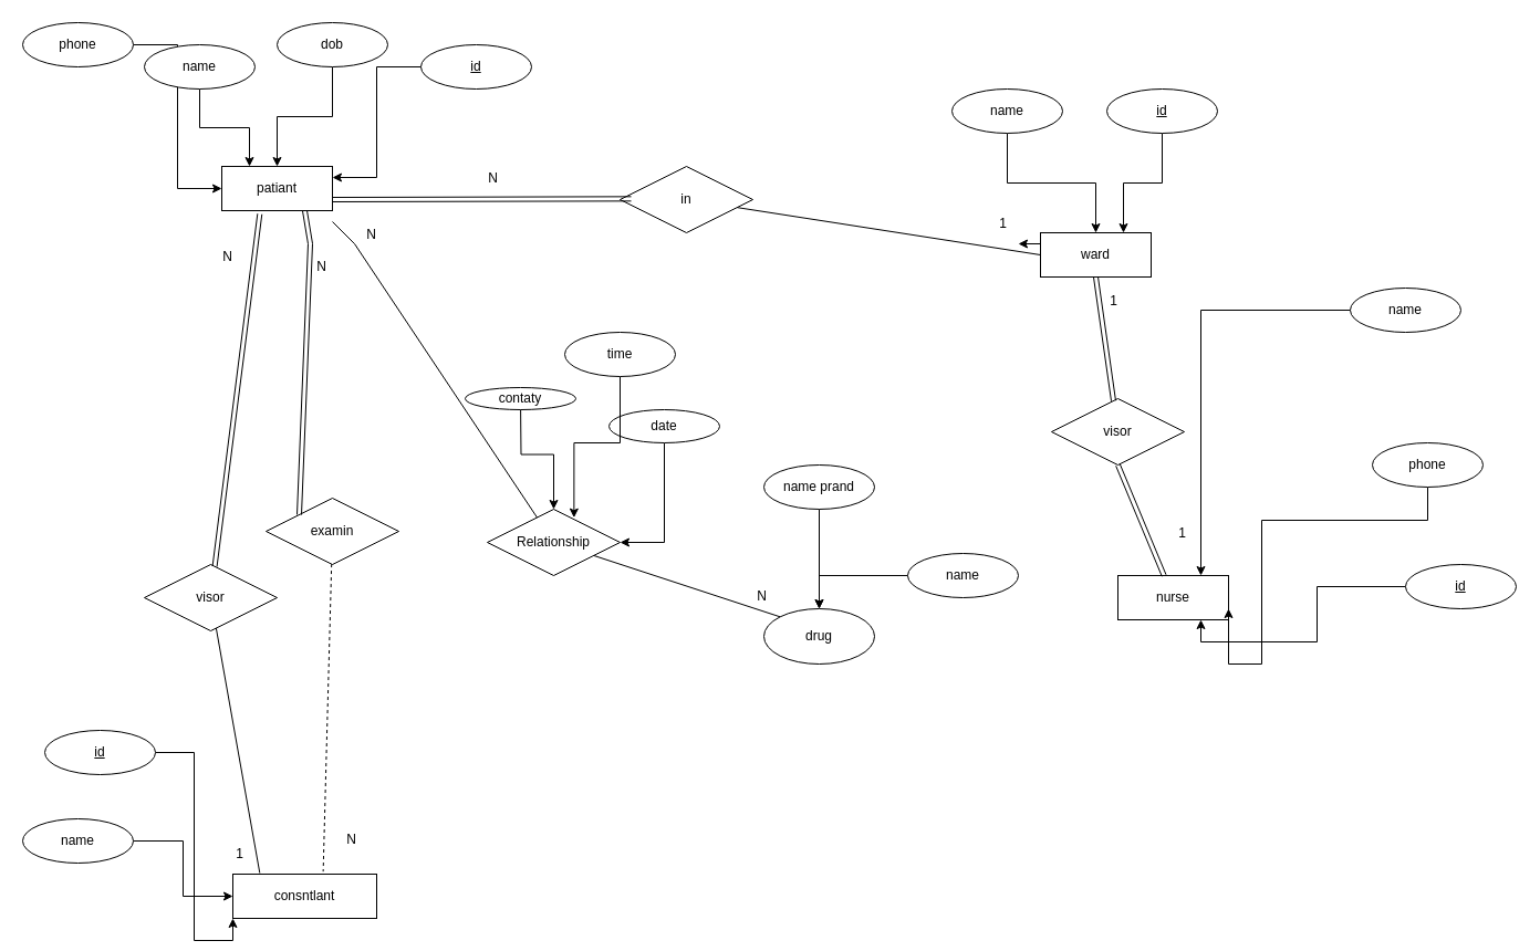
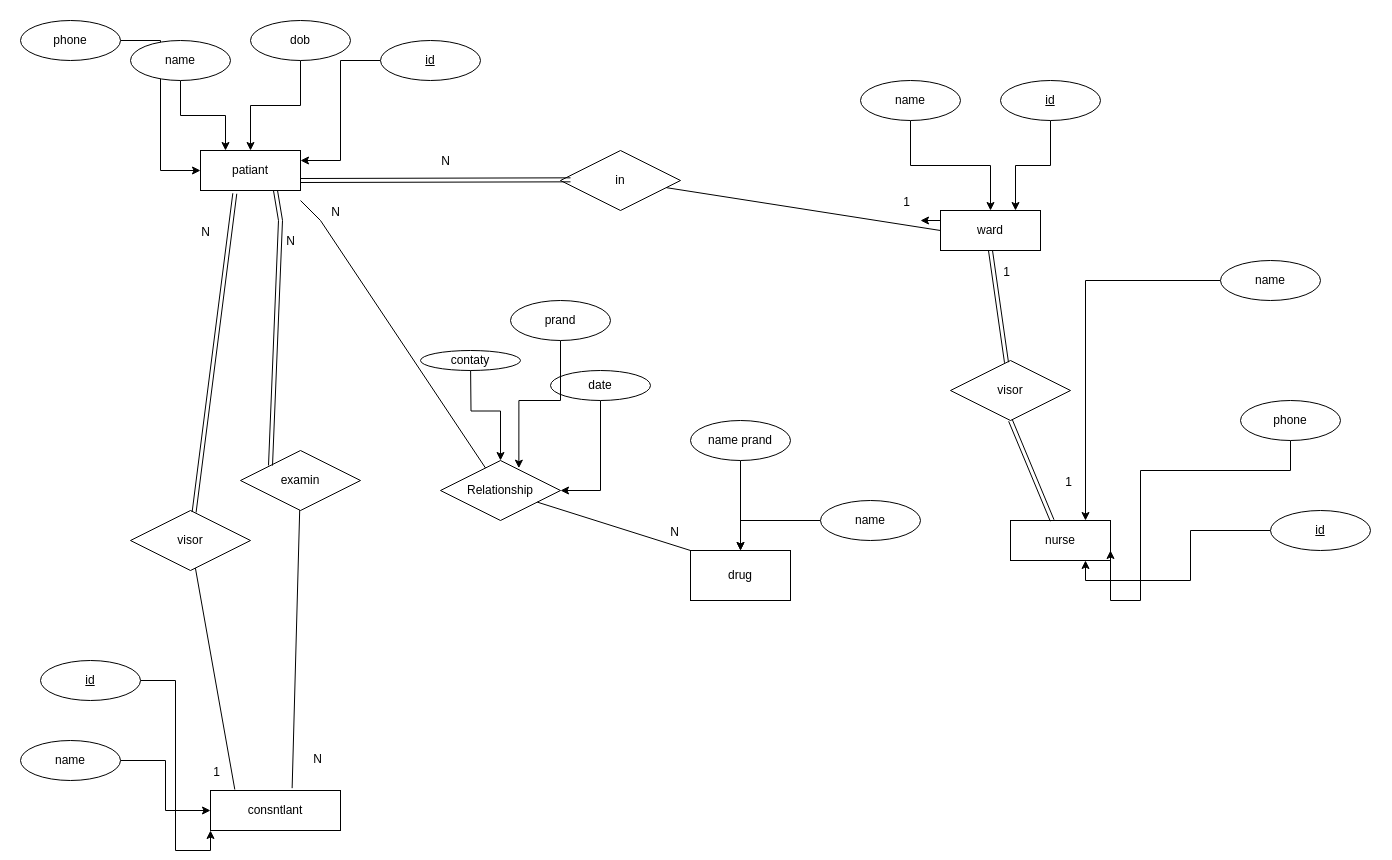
  <mxCell id="0" />
  <mxCell id="1" parent="0" />
  <mxCell id="2" style="edgeStyle=orthogonalEdgeStyle;rounded=0;orthogonalLoop=1;jettySize=auto;html=1;exitX=1;exitY=0.75;exitDx=0;exitDy=0;" parent="1" source="3" edge="1"><mxGeometry relative="1" as="geometry"><mxPoint x="299.667" y="179.667" as="targetPoint" /></mxGeometry></mxCell>
  <mxCell id="3" value="patiant" style="whiteSpace=wrap;html=1;align=center;" parent="1" vertex="1"><mxGeometry x="200" y="150" width="100" height="40" as="geometry" /></mxCell>
  <mxCell id="4" style="edgeStyle=orthogonalEdgeStyle;rounded=0;orthogonalLoop=1;jettySize=auto;html=1;exitX=0;exitY=0.25;exitDx=0;exitDy=0;" parent="1" source="5" edge="1"><mxGeometry relative="1" as="geometry"><mxPoint x="920" y="219.667" as="targetPoint" /></mxGeometry></mxCell>
  <mxCell id="5" value="ward" style="whiteSpace=wrap;html=1;align=center;" parent="1" vertex="1"><mxGeometry x="940" y="210" width="100" height="40" as="geometry" /></mxCell>
  <mxCell id="6" value="nurse" style="whiteSpace=wrap;html=1;align=center;" parent="1" vertex="1"><mxGeometry x="1010" y="520" width="100" height="40" as="geometry" /></mxCell>
  <mxCell id="7" value="consntlant" style="whiteSpace=wrap;html=1;align=center;" parent="1" vertex="1"><mxGeometry x="210" y="790" width="130" height="40" as="geometry" /></mxCell>
- <mxCell id="8" value="drug" style="ellipse;whiteSpace=wrap;html=1;align=center;" parent="1" vertex="1"><mxGeometry x="690" y="550" width="100" height="50" as="geometry" /></mxCell>
+ <mxCell id="8" value="drug" style="whiteSpace=wrap;html=1;align=center;" parent="1" vertex="1"><mxGeometry x="690" y="550" width="100" height="50" as="geometry" /></mxCell>
  <mxCell id="9" style="edgeStyle=orthogonalEdgeStyle;rounded=0;orthogonalLoop=1;jettySize=auto;html=1;entryX=1;entryY=0.25;entryDx=0;entryDy=0;" parent="1" source="10" target="3" edge="1"><mxGeometry relative="1" as="geometry" /></mxCell>
  <mxCell id="10" value="id" style="ellipse;whiteSpace=wrap;html=1;align=center;fontStyle=4;" parent="1" vertex="1"><mxGeometry x="380" y="40" width="100" height="40" as="geometry" /></mxCell>
  <mxCell id="11" style="edgeStyle=orthogonalEdgeStyle;rounded=0;orthogonalLoop=1;jettySize=auto;html=1;exitX=0.5;exitY=1;exitDx=0;exitDy=0;" parent="1" source="12" target="3" edge="1"><mxGeometry relative="1" as="geometry" /></mxCell>
  <mxCell id="12" value="dob" style="ellipse;whiteSpace=wrap;html=1;align=center;" parent="1" vertex="1"><mxGeometry x="250" y="20" width="100" height="40" as="geometry" /></mxCell>
  <mxCell id="13" style="edgeStyle=orthogonalEdgeStyle;rounded=0;orthogonalLoop=1;jettySize=auto;html=1;entryX=0;entryY=0.5;entryDx=0;entryDy=0;" parent="1" source="14" target="3" edge="1"><mxGeometry relative="1" as="geometry"><mxPoint x="50" y="190" as="targetPoint" /></mxGeometry></mxCell>
  <mxCell id="14" value="phone" style="ellipse;whiteSpace=wrap;html=1;align=center;" parent="1" vertex="1"><mxGeometry x="20" y="20" width="100" height="40" as="geometry" /></mxCell>
  <mxCell id="15" style="edgeStyle=orthogonalEdgeStyle;rounded=0;orthogonalLoop=1;jettySize=auto;html=1;entryX=0.25;entryY=0;entryDx=0;entryDy=0;" parent="1" source="16" target="3" edge="1"><mxGeometry relative="1" as="geometry" /></mxCell>
  <mxCell id="16" value="name" style="ellipse;whiteSpace=wrap;html=1;align=center;" parent="1" vertex="1"><mxGeometry x="130" y="40" width="100" height="40" as="geometry" /></mxCell>
  <mxCell id="17" style="edgeStyle=orthogonalEdgeStyle;rounded=0;orthogonalLoop=1;jettySize=auto;html=1;entryX=0.75;entryY=0;entryDx=0;entryDy=0;" parent="1" source="18" target="5" edge="1"><mxGeometry relative="1" as="geometry" /></mxCell>
  <mxCell id="18" value="id" style="ellipse;whiteSpace=wrap;html=1;align=center;fontStyle=4;" parent="1" vertex="1"><mxGeometry x="1000" y="80" width="100" height="40" as="geometry" /></mxCell>
  <mxCell id="19" style="edgeStyle=orthogonalEdgeStyle;rounded=0;orthogonalLoop=1;jettySize=auto;html=1;exitX=0.5;exitY=1;exitDx=0;exitDy=0;entryX=0.5;entryY=0;entryDx=0;entryDy=0;" parent="1" source="20" target="5" edge="1"><mxGeometry relative="1" as="geometry" /></mxCell>
  <mxCell id="20" value="name" style="ellipse;whiteSpace=wrap;html=1;align=center;" parent="1" vertex="1"><mxGeometry x="860" y="80" width="100" height="40" as="geometry" /></mxCell>
  <mxCell id="21" value="in" style="shape=rhombus;perimeter=rhombusPerimeter;whiteSpace=wrap;html=1;align=center;" parent="1" vertex="1"><mxGeometry x="560" y="150" width="120" height="60" as="geometry" /></mxCell>
  <mxCell id="22" value="" style="endArrow=none;html=1;rounded=0;" parent="1" source="21" edge="1"><mxGeometry relative="1" as="geometry"><mxPoint x="780" y="230" as="sourcePoint" /><mxPoint x="940" y="230" as="targetPoint" /></mxGeometry></mxCell>
  <mxCell id="23" value="1" style="resizable=0;html=1;align=right;verticalAlign=bottom;" parent="22" connectable="0" vertex="1"><mxGeometry x="1" relative="1" as="geometry"><mxPoint x="-30" y="-20" as="offset" /></mxGeometry></mxCell>
  <mxCell id="24" value="" style="shape=link;html=1;rounded=0;exitX=1;exitY=0.75;exitDx=0;exitDy=0;" parent="1" source="3" edge="1"><mxGeometry relative="1" as="geometry"><mxPoint x="410" y="179.33" as="sourcePoint" /><mxPoint x="570" y="179.33" as="targetPoint" /></mxGeometry></mxCell>
  <mxCell id="25" value="N" style="resizable=0;html=1;align=right;verticalAlign=bottom;" parent="24" connectable="0" vertex="1"><mxGeometry x="1" relative="1" as="geometry"><mxPoint x="-120" y="-10" as="offset" /></mxGeometry></mxCell>
  <mxCell id="26" style="edgeStyle=orthogonalEdgeStyle;rounded=0;orthogonalLoop=1;jettySize=auto;html=1;entryX=0;entryY=1;entryDx=0;entryDy=0;" parent="1" source="27" target="7" edge="1"><mxGeometry relative="1" as="geometry" /></mxCell>
  <mxCell id="27" value="id" style="ellipse;whiteSpace=wrap;html=1;align=center;fontStyle=4;" parent="1" vertex="1"><mxGeometry x="40" y="660" width="100" height="40" as="geometry" /></mxCell>
  <mxCell id="28" style="edgeStyle=orthogonalEdgeStyle;rounded=0;orthogonalLoop=1;jettySize=auto;html=1;entryX=0;entryY=0.5;entryDx=0;entryDy=0;" parent="1" source="29" target="7" edge="1"><mxGeometry relative="1" as="geometry" /></mxCell>
  <mxCell id="29" value="name" style="ellipse;whiteSpace=wrap;html=1;align=center;" parent="1" vertex="1"><mxGeometry x="20" y="740" width="100" height="40" as="geometry" /></mxCell>
  <mxCell id="30" value="examin" style="shape=rhombus;perimeter=rhombusPerimeter;whiteSpace=wrap;html=1;align=center;" parent="1" vertex="1"><mxGeometry x="240" y="450" width="120" height="60" as="geometry" /></mxCell>
  <mxCell id="31" value="visor" style="shape=rhombus;perimeter=rhombusPerimeter;whiteSpace=wrap;html=1;align=center;" parent="1" vertex="1"><mxGeometry x="130" y="510" width="120" height="60" as="geometry" /></mxCell>
  <mxCell id="32" value="" style="shape=link;html=1;rounded=0;entryX=0.75;entryY=1;entryDx=0;entryDy=0;exitX=0;exitY=0;exitDx=0;exitDy=0;" parent="1" source="30" target="3" edge="1"><mxGeometry relative="1" as="geometry"><mxPoint x="320" y="410" as="sourcePoint" /><mxPoint x="480" y="410" as="targetPoint" /><Array as="points"><mxPoint y="220" x="280" /></Array></mxGeometry></mxCell>
  <mxCell id="33" value="N" style="resizable=0;html=1;align=right;verticalAlign=bottom;" parent="32" connectable="0" vertex="1"><mxGeometry x="1" relative="1" as="geometry"><mxPoint x="20" y="59" as="offset" /></mxGeometry></mxCell>
  <mxCell id="34" value="" style="shape=link;html=1;rounded=0;entryX=0.343;entryY=1.075;entryDx=0;entryDy=0;entryPerimeter=0;" parent="1" source="31" target="3" edge="1"><mxGeometry relative="1" as="geometry"><mxPoint x="500" y="500" as="sourcePoint" /><mxPoint x="660" y="500" as="targetPoint" /></mxGeometry></mxCell>
  <mxCell id="35" value="N" style="resizable=0;html=1;align=right;verticalAlign=bottom;" parent="34" connectable="0" vertex="1"><mxGeometry x="1" relative="1" as="geometry"><mxPoint x="-24" y="47" as="offset" /></mxGeometry></mxCell>
- <mxCell id="36" value="" style="endArrow=none;html=1;rounded=0;entryX=0.628;entryY=-0.058;entryDx=0;entryDy=0;entryPerimeter=0;dashed=1;" parent="1" source="30" target="7" edge="1"><mxGeometry relative="1" as="geometry"><mxPoint x="500" y="630" as="sourcePoint" /><mxPoint x="290" y="780" as="targetPoint" /></mxGeometry></mxCell>
+ <mxCell id="36" value="" style="endArrow=none;html=1;rounded=0;entryX=0.628;entryY=-0.058;entryDx=0;entryDy=0;entryPerimeter=0;" parent="1" source="30" target="7" edge="1"><mxGeometry relative="1" as="geometry"><mxPoint x="500" y="630" as="sourcePoint" /><mxPoint x="290" y="780" as="targetPoint" /></mxGeometry></mxCell>
  <mxCell id="37" value="N" style="resizable=0;html=1;align=right;verticalAlign=bottom;" parent="36" connectable="0" vertex="1"><mxGeometry x="1" relative="1" as="geometry"><mxPoint x="30" y="-20" as="offset" /></mxGeometry></mxCell>
  <mxCell id="38" value="" style="endArrow=none;html=1;rounded=0;entryX=0.187;entryY=-0.025;entryDx=0;entryDy=0;entryPerimeter=0;" parent="1" source="31" target="7" edge="1"><mxGeometry relative="1" as="geometry"><mxPoint x="500" y="630" as="sourcePoint" /><mxPoint x="660" y="630" as="targetPoint" /></mxGeometry></mxCell>
  <mxCell id="39" value="1" style="resizable=0;html=1;align=right;verticalAlign=bottom;" parent="38" connectable="0" vertex="1"><mxGeometry x="1" relative="1" as="geometry"><mxPoint x="-14" y="-9" as="offset" /></mxGeometry></mxCell>
  <mxCell id="40" style="edgeStyle=orthogonalEdgeStyle;rounded=0;orthogonalLoop=1;jettySize=auto;html=1;entryX=0.75;entryY=1;entryDx=0;entryDy=0;" parent="1" source="41" target="6" edge="1"><mxGeometry relative="1" as="geometry"><mxPoint x="1150" y="610" as="targetPoint" /></mxGeometry></mxCell>
  <mxCell id="41" value="id" style="ellipse;whiteSpace=wrap;html=1;align=center;fontStyle=4;" parent="1" vertex="1"><mxGeometry x="1270" y="510" width="100" height="40" as="geometry" /></mxCell>
  <mxCell id="42" style="edgeStyle=orthogonalEdgeStyle;rounded=0;orthogonalLoop=1;jettySize=auto;html=1;entryX=1;entryY=0.75;entryDx=0;entryDy=0;" parent="1" source="43" target="6" edge="1"><mxGeometry relative="1" as="geometry"><mxPoint x="1120" y="570" as="targetPoint" /><Array as="points"><mxPoint x="1140" y="470" /><mxPoint x="1140" y="600" /></Array></mxGeometry></mxCell>
  <mxCell id="43" value="phone" style="ellipse;whiteSpace=wrap;html=1;align=center;" parent="1" vertex="1"><mxGeometry x="1240" y="400" width="100" height="40" as="geometry" /></mxCell>
  <mxCell id="44" style="edgeStyle=orthogonalEdgeStyle;rounded=0;orthogonalLoop=1;jettySize=auto;html=1;exitX=0;exitY=0.5;exitDx=0;exitDy=0;entryX=0.75;entryY=0;entryDx=0;entryDy=0;" parent="1" source="45" target="6" edge="1"><mxGeometry relative="1" as="geometry"><mxPoint x="1060" y="570" as="targetPoint" /></mxGeometry></mxCell>
  <mxCell id="45" value="name" style="ellipse;whiteSpace=wrap;html=1;align=center;" parent="1" vertex="1"><mxGeometry x="1220" y="260" width="100" height="40" as="geometry" /></mxCell>
  <mxCell id="46" value="visor" style="shape=rhombus;perimeter=rhombusPerimeter;whiteSpace=wrap;html=1;align=center;" parent="1" vertex="1"><mxGeometry x="950" y="360" width="120" height="60" as="geometry" /></mxCell>
  <mxCell id="47" value="" style="shape=link;html=1;rounded=0;entryX=0.5;entryY=1;entryDx=0;entryDy=0;" parent="1" source="46" target="5" edge="1"><mxGeometry relative="1" as="geometry"><mxPoint x="630" y="340" as="sourcePoint" /><mxPoint x="790" y="340" as="targetPoint" /></mxGeometry></mxCell>
  <mxCell id="48" value="1" style="resizable=0;html=1;align=right;verticalAlign=bottom;" parent="47" connectable="0" vertex="1"><mxGeometry x="1" relative="1" as="geometry"><mxPoint x="20" y="30" as="offset" /></mxGeometry></mxCell>
  <mxCell id="49" value="" style="shape=link;html=1;rounded=0;exitX=0.5;exitY=1;exitDx=0;exitDy=0;" parent="1" source="46" target="6" edge="1"><mxGeometry relative="1" as="geometry"><mxPoint x="630" y="340" as="sourcePoint" /><mxPoint x="990" y="580" as="targetPoint" /></mxGeometry></mxCell>
  <mxCell id="50" value="1" style="resizable=0;html=1;align=right;verticalAlign=bottom;" parent="49" connectable="0" vertex="1"><mxGeometry x="1" relative="1" as="geometry"><mxPoint x="20" y="-30" as="offset" /></mxGeometry></mxCell>
  <mxCell id="51" style="edgeStyle=orthogonalEdgeStyle;rounded=0;orthogonalLoop=1;jettySize=auto;html=1;" parent="1" source="52" target="8" edge="1"><mxGeometry relative="1" as="geometry" /></mxCell>
  <mxCell id="52" value="name prand" style="ellipse;whiteSpace=wrap;html=1;align=center;" parent="1" vertex="1"><mxGeometry x="690" y="420" width="100" height="40" as="geometry" /></mxCell>
  <mxCell id="53" style="edgeStyle=orthogonalEdgeStyle;rounded=0;orthogonalLoop=1;jettySize=auto;html=1;" parent="1" source="54" target="8" edge="1"><mxGeometry relative="1" as="geometry" /></mxCell>
  <mxCell id="54" value="name" style="ellipse;whiteSpace=wrap;html=1;align=center;" parent="1" vertex="1"><mxGeometry x="820" y="500" width="100" height="40" as="geometry" /></mxCell>
  <mxCell id="55" value="Relationship" style="shape=rhombus;perimeter=rhombusPerimeter;whiteSpace=wrap;html=1;align=center;" parent="1" vertex="1"><mxGeometry x="440" y="460" width="120" height="60" as="geometry" /></mxCell>
  <mxCell id="56" value="" style="endArrow=none;html=1;rounded=0;entryX=0;entryY=0;entryDx=0;entryDy=0;" parent="1" source="55" target="8" edge="1"><mxGeometry relative="1" as="geometry"><mxPoint x="480" y="340" as="sourcePoint" /><mxPoint x="640" y="340" as="targetPoint" /></mxGeometry></mxCell>
  <mxCell id="57" value="N" style="resizable=0;html=1;align=right;verticalAlign=bottom;" parent="56" connectable="0" vertex="1"><mxGeometry x="1" relative="1" as="geometry"><mxPoint x="-11" y="-10" as="offset" /></mxGeometry></mxCell>
  <mxCell id="58" value="" style="endArrow=none;html=1;rounded=0;" parent="1" source="55" edge="1"><mxGeometry relative="1" as="geometry"><mxPoint x="480" y="340" as="sourcePoint" /><mxPoint x="300" y="200" as="targetPoint" /><Array as="points"><mxPoint x="320" y="220" /></Array></mxGeometry></mxCell>
  <mxCell id="59" value="N" style="resizable=0;html=1;align=right;verticalAlign=bottom;" parent="58" connectable="0" vertex="1"><mxGeometry x="1" relative="1" as="geometry"><mxPoint x="40" y="20" as="offset" /></mxGeometry></mxCell>
  <mxCell id="60" style="edgeStyle=orthogonalEdgeStyle;rounded=0;orthogonalLoop=1;jettySize=auto;html=1;exitX=0.5;exitY=1;exitDx=0;exitDy=0;entryX=1;entryY=0.5;entryDx=0;entryDy=0;" parent="1" source="61" target="55" edge="1"><mxGeometry relative="1" as="geometry" /></mxCell>
  <mxCell id="61" value="date" style="ellipse;whiteSpace=wrap;html=1;align=center;" parent="1" vertex="1"><mxGeometry x="550" y="370" width="100" height="30" as="geometry" /></mxCell>
  <mxCell id="62" style="edgeStyle=orthogonalEdgeStyle;rounded=0;orthogonalLoop=1;jettySize=auto;html=1;" parent="1" target="55" edge="1"><mxGeometry relative="1" as="geometry"><mxPoint x="470" y="360" as="sourcePoint" /></mxGeometry></mxCell>
  <mxCell id="63" value="contaty" style="ellipse;whiteSpace=wrap;html=1;align=center;" parent="1" vertex="1"><mxGeometry x="420" y="350" width="100" height="20" as="geometry" /></mxCell>
  <mxCell id="64" style="edgeStyle=orthogonalEdgeStyle;rounded=0;orthogonalLoop=1;jettySize=auto;html=1;entryX=0.653;entryY=0.128;entryDx=0;entryDy=0;entryPerimeter=0;" parent="1" source="65" target="55" edge="1"><mxGeometry relative="1" as="geometry" /></mxCell>
- <mxCell id="65" value="time" style="ellipse;whiteSpace=wrap;html=1;align=center;" parent="1" vertex="1"><mxGeometry x="510" y="300" width="100" height="40" as="geometry" /></mxCell>
+ <mxCell id="65" value="prand" style="ellipse;whiteSpace=wrap;html=1;align=center;" parent="1" vertex="1"><mxGeometry x="510" y="300" width="100" height="40" as="geometry" /></mxCell>
